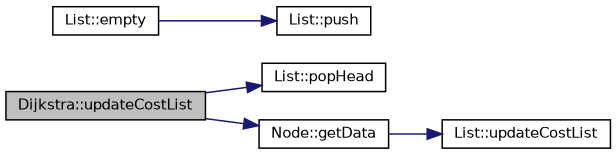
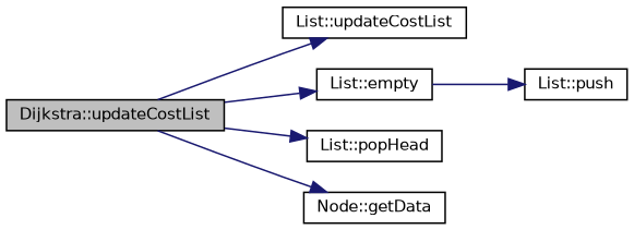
  digraph {
    rankdir=LR
    node [color=black fillcolor=white fontname=Helvetica fontsize=10 shape=record style=filled]
    edge [color=midnightblue fontname=Helvetica fontsize=10 labelfontname=Helvetica labelfontsize=10 style=solid]
    n1 [fillcolor=grey75 fontcolor=black height=0.2 label="Dijkstra::updateCostList" width=0.4]
    n2 [height=0.2 label="List::updateCostList" width=0.4]
    n3 [height=0.2 label="List::empty" width=0.4]
    n4 [height=0.2 label="List::popHead" width=0.4]
    n5 [height=0.2 label="Node::getData" width=0.4]
    n6 [height=0.2 label="List::push" width=0.4]
-   n5 -> n2
+   n1 -> n2
+   n1 -> n3
    n1 -> n4
    n1 -> n5
    n3 -> n6
  }
